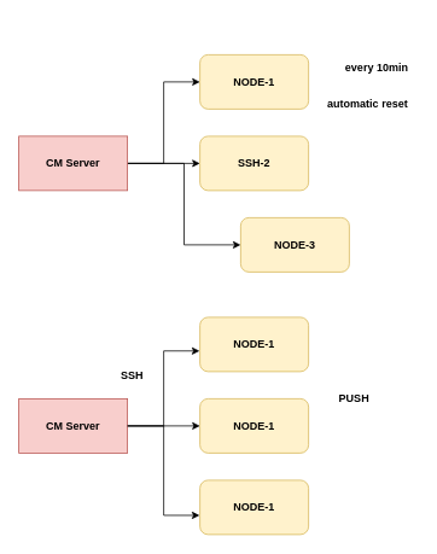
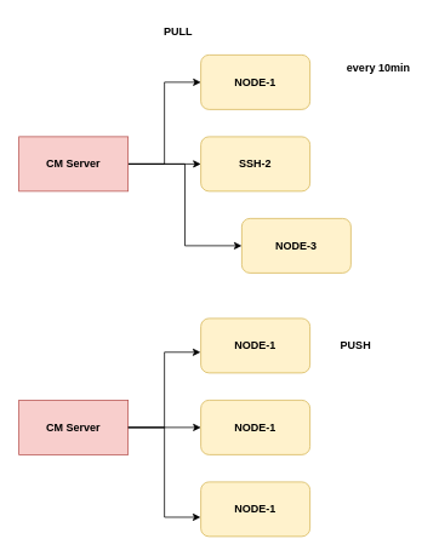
  <mxCell id="0" />
  <mxCell id="1" parent="0" />
  <mxCell id="2" value="" style="group" vertex="1" connectable="0" parent="1"><mxGeometry x="20" y="20" width="440" height="570" as="geometry" /></mxCell>
  <mxCell id="3" style="edgeStyle=orthogonalEdgeStyle;rounded=0;orthogonalLoop=1;jettySize=auto;html=1;entryX=0;entryY=0.5;entryDx=0;entryDy=0;" parent="2" source="6" target="7" edge="1"><mxGeometry relative="1" as="geometry" /></mxCell>
  <mxCell id="4" style="edgeStyle=orthogonalEdgeStyle;rounded=0;orthogonalLoop=1;jettySize=auto;html=1;entryX=0;entryY=0.5;entryDx=0;entryDy=0;" parent="2" source="6" target="8" edge="1"><mxGeometry relative="1" as="geometry" /></mxCell>
  <mxCell id="5" style="edgeStyle=orthogonalEdgeStyle;rounded=0;orthogonalLoop=1;jettySize=auto;html=1;entryX=0;entryY=0.5;entryDx=0;entryDy=0;" parent="2" source="6" target="9" edge="1"><mxGeometry relative="1" as="geometry" /></mxCell>
  <mxCell id="6" value="&lt;b&gt;CM Server&lt;/b&gt;" style="rounded=0;whiteSpace=wrap;html=1;fillColor=#f8cecc;strokeColor=#b85450;" parent="2" vertex="1"><mxGeometry y="130" width="120" height="60" as="geometry" /></mxCell>
  <mxCell id="7" value="&lt;b&gt;NODE-1&lt;/b&gt;" style="rounded=1;whiteSpace=wrap;html=1;fillColor=#fff2cc;strokeColor=#d6b656;" parent="2" vertex="1"><mxGeometry x="200" y="40" width="120" height="60" as="geometry" /></mxCell>
  <mxCell id="8" value="&lt;b&gt;SSH-2&lt;/b&gt;" style="rounded=1;whiteSpace=wrap;html=1;fillColor=#fff2cc;strokeColor=#d6b656;" parent="2" vertex="1"><mxGeometry x="200" y="130" width="120" height="60" as="geometry" /></mxCell>
  <mxCell id="9" value="&lt;b&gt;NODE-3&lt;/b&gt;" style="rounded=1;whiteSpace=wrap;html=1;fillColor=#fff2cc;strokeColor=#d6b656;" parent="2" vertex="1"><mxGeometry x="245" y="220" width="120" height="60" as="geometry" /></mxCell>
+ <mxCell id="10" value="&lt;b&gt;PULL&lt;/b&gt;" style="text;html=1;align=center;verticalAlign=middle;resizable=0;points=[];autosize=1;strokeColor=none;fillColor=none;" parent="2" vertex="1"><mxGeometry x="150" width="50" height="30" as="geometry" /></mxCell>
  <mxCell id="11" value="&lt;b&gt;every 10min&lt;/b&gt;" style="text;html=1;align=center;verticalAlign=middle;resizable=0;points=[];autosize=1;strokeColor=none;fillColor=none;" parent="2" vertex="1"><mxGeometry x="350" y="40" width="90" height="30" as="geometry" /></mxCell>
  <mxCell id="12" style="edgeStyle=orthogonalEdgeStyle;rounded=0;orthogonalLoop=1;jettySize=auto;html=1;entryX=0;entryY=0.5;entryDx=0;entryDy=0;" parent="2" source="13" target="15" edge="1"><mxGeometry relative="1" as="geometry" /></mxCell>
  <mxCell id="13" value="&lt;b&gt;CM Server&lt;/b&gt;" style="rounded=0;whiteSpace=wrap;html=1;fillColor=#f8cecc;strokeColor=#b85450;" parent="2" vertex="1"><mxGeometry y="420" width="120" height="60" as="geometry" /></mxCell>
  <mxCell id="14" value="&lt;b&gt;NODE-1&lt;/b&gt;" style="rounded=1;whiteSpace=wrap;html=1;fillColor=#fff2cc;strokeColor=#d6b656;" parent="2" vertex="1"><mxGeometry x="200" y="330" width="120" height="60" as="geometry" /></mxCell>
  <mxCell id="15" value="&lt;b&gt;NODE-1&lt;/b&gt;" style="rounded=1;whiteSpace=wrap;html=1;fillColor=#fff2cc;strokeColor=#d6b656;" parent="2" vertex="1"><mxGeometry x="200" y="420" width="120" height="60" as="geometry" /></mxCell>
  <mxCell id="16" value="&lt;b&gt;NODE-1&lt;/b&gt;" style="rounded=1;whiteSpace=wrap;html=1;fillColor=#fff2cc;strokeColor=#d6b656;" parent="2" vertex="1"><mxGeometry x="200" y="510" width="120" height="60" as="geometry" /></mxCell>
  <mxCell id="17" style="edgeStyle=orthogonalEdgeStyle;rounded=0;orthogonalLoop=1;jettySize=auto;html=1;entryX=-0.003;entryY=0.62;entryDx=0;entryDy=0;entryPerimeter=0;" parent="2" source="13" target="14" edge="1"><mxGeometry relative="1" as="geometry" /></mxCell>
  <mxCell id="18" style="edgeStyle=orthogonalEdgeStyle;rounded=0;orthogonalLoop=1;jettySize=auto;html=1;entryX=-0.003;entryY=0.647;entryDx=0;entryDy=0;entryPerimeter=0;" parent="2" source="13" target="16" edge="1"><mxGeometry relative="1" as="geometry" /></mxCell>
- <mxCell id="19" value="&lt;b&gt;SSH&lt;/b&gt;" style="text;html=1;align=center;verticalAlign=middle;resizable=0;points=[];autosize=1;strokeColor=none;fillColor=none;" parent="2" vertex="1"><mxGeometry x="100" y="380" width="50" height="30" as="geometry" /></mxCell>
- <mxCell id="20" value="&lt;b&gt;PUSH&lt;/b&gt;" style="text;html=1;align=center;verticalAlign=middle;resizable=0;points=[];autosize=1;strokeColor=none;fillColor=none;" parent="2" vertex="1"><mxGeometry x="340" y="405" width="60" height="30" as="geometry" /></mxCell>
- <mxCell id="21" value="&lt;b&gt;automatic reset&lt;/b&gt;" style="text;html=1;align=center;verticalAlign=middle;resizable=0;points=[];autosize=1;strokeColor=none;fillColor=none;" parent="2" vertex="1"><mxGeometry x="330" y="80" width="110" height="30" as="geometry" /></mxCell>
+ <mxCell id="20" value="&lt;b&gt;PUSH&lt;/b&gt;" style="text;html=1;align=center;verticalAlign=middle;resizable=0;points=[];autosize=1;strokeColor=none;fillColor=none;" parent="2" vertex="1"><mxGeometry x="340" y="345" width="60" height="30" as="geometry" /></mxCell>
